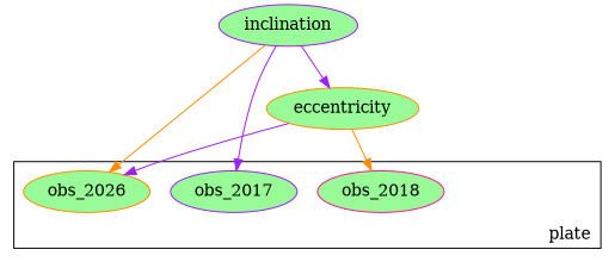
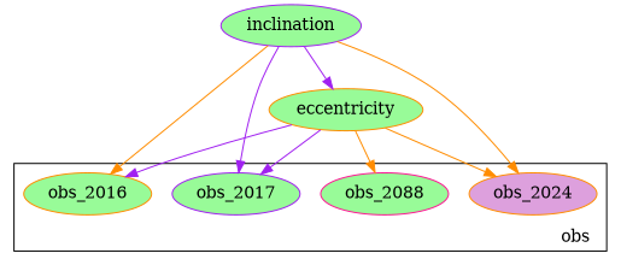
  digraph {
    node [color=darkorange fillcolor=palegreen shape=ellipse style=filled]
    edge [color=purple]
-   n1 [label=obs_2026]
+   n1 [label=obs_2016]
    n2 [color=purple label=obs_2017]
-   n3 [color=deeppink label=obs_2018]
+   n3 [color=deeppink label=obs_2088]
+   n4 [fillcolor=plum label=obs_2024]
    n5 [label=eccentricity]
    n6 [color=purple label=inclination]
    subgraph cluster_1 {
-     label=plate
+     label=obs
      labeljust=r
      labelloc=b
      n1
      n2
      n3
+     n4
    }
    n5 -> n1
+   n5 -> n2
    n5 -> n3 [color=darkorange]
+   n5 -> n4 [color=darkorange]
    n6 -> n1 [color=darkorange]
    n6 -> n2
+   n6 -> n4 [color=darkorange]
    n6 -> n5
  }
